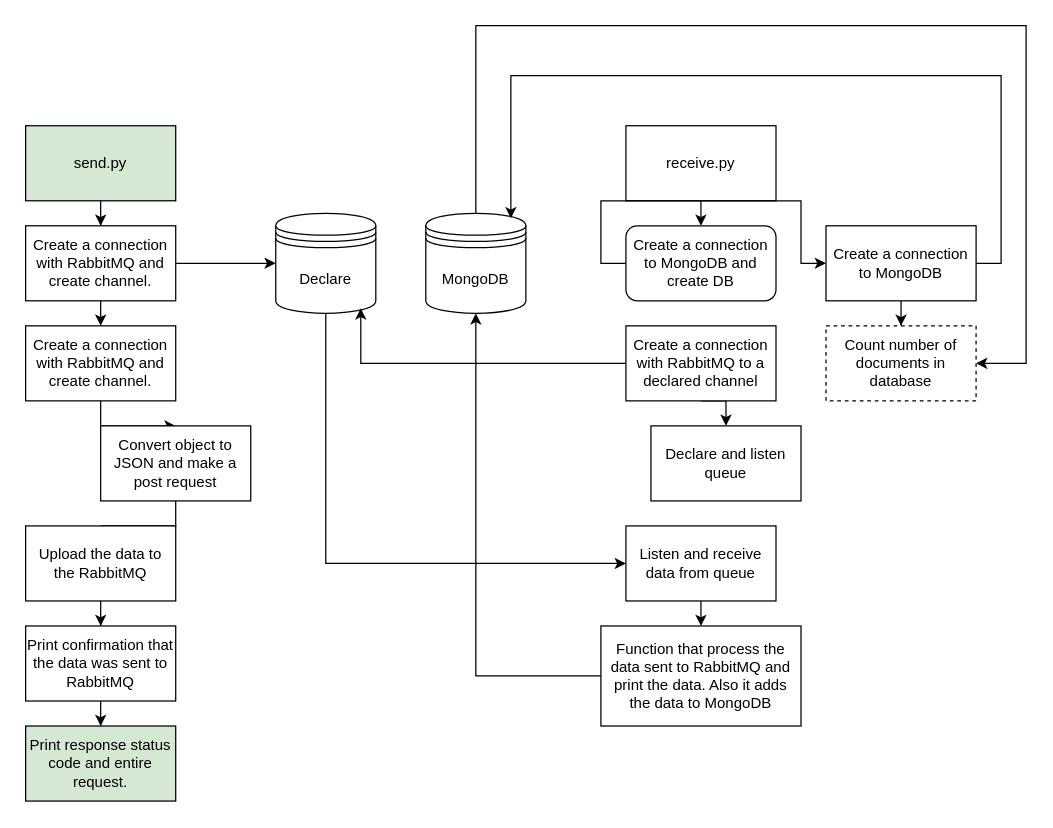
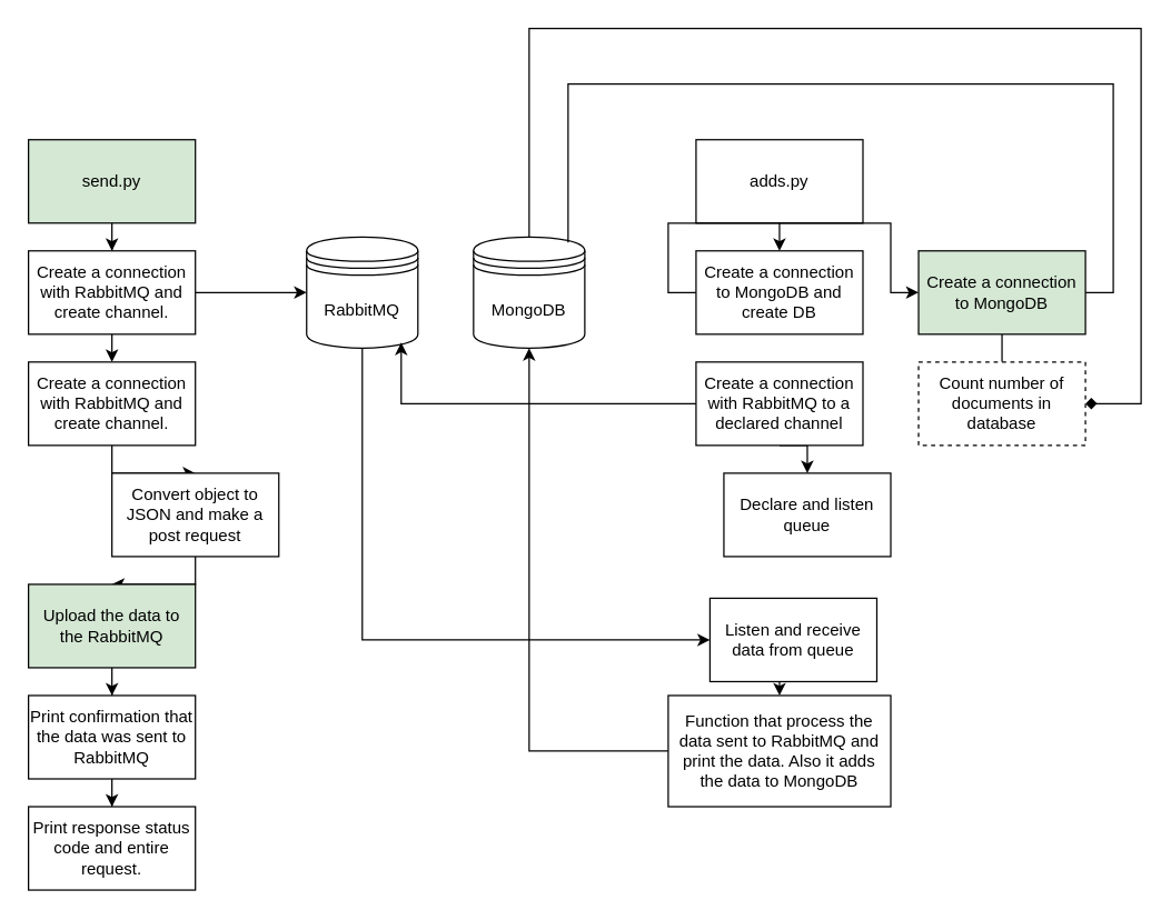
  <mxCell id="0" />
  <mxCell id="1" parent="0" />
  <mxCell id="2" style="edgeStyle=orthogonalEdgeStyle;rounded=0;orthogonalLoop=1;jettySize=auto;html=1;exitX=0.5;exitY=1;exitDx=0;exitDy=0;entryX=0;entryY=0.5;entryDx=0;entryDy=0;" edge="1" parent="1" source="3" target="32"><mxGeometry relative="1" as="geometry" /></mxCell>
- <mxCell id="3" value="Declare" style="shape=datastore;whiteSpace=wrap;html=1;" vertex="1" parent="1"><mxGeometry x="220" y="170" width="80" height="80" as="geometry" /></mxCell>
- <mxCell id="4" style="edgeStyle=orthogonalEdgeStyle;rounded=0;orthogonalLoop=1;jettySize=auto;html=1;exitX=0.5;exitY=0;exitDx=0;exitDy=0;entryX=1;entryY=0.5;entryDx=0;entryDy=0;" edge="1" parent="1" source="5" target="36"><mxGeometry relative="1" as="geometry"><Array as="points"><mxPoint x="380" y="20" /><mxPoint x="820" y="20" /><mxPoint x="820" y="290" /></Array></mxGeometry></mxCell>
+ <mxCell id="3" value="RabbitMQ" style="shape=datastore;whiteSpace=wrap;html=1;" vertex="1" parent="1"><mxGeometry x="220" y="170" width="80" height="80" as="geometry" /></mxCell>
+ <mxCell id="4" style="edgeStyle=orthogonalEdgeStyle;rounded=0;orthogonalLoop=1;jettySize=auto;html=1;exitX=0.5;exitY=0;exitDx=0;exitDy=0;entryX=1;entryY=0.5;entryDx=0;entryDy=0;endArrow=diamond;" edge="1" parent="1" source="5" target="36"><mxGeometry relative="1" as="geometry"><Array as="points"><mxPoint x="380" y="20" /><mxPoint x="820" y="20" /><mxPoint x="820" y="290" /></Array></mxGeometry></mxCell>
  <mxCell id="5" value="MongoDB" style="shape=datastore;whiteSpace=wrap;html=1;" vertex="1" parent="1"><mxGeometry x="340" y="170" width="80" height="80" as="geometry" /></mxCell>
  <mxCell id="6" style="edgeStyle=orthogonalEdgeStyle;rounded=0;orthogonalLoop=1;jettySize=auto;html=1;exitX=0.5;exitY=1;exitDx=0;exitDy=0;" edge="1" parent="1" source="7" target="10"><mxGeometry relative="1" as="geometry" /></mxCell>
  <mxCell id="7" value="send.py" style="rounded=0;whiteSpace=wrap;html=1;fillColor=#d5e8d4;" vertex="1" parent="1"><mxGeometry x="20" y="100" width="120" height="60" as="geometry" /></mxCell>
  <mxCell id="8" style="edgeStyle=orthogonalEdgeStyle;rounded=0;orthogonalLoop=1;jettySize=auto;html=1;exitX=0.5;exitY=1;exitDx=0;exitDy=0;entryX=0.5;entryY=0;entryDx=0;entryDy=0;" edge="1" parent="1" source="10" target="12"><mxGeometry relative="1" as="geometry" /></mxCell>
  <mxCell id="9" style="edgeStyle=orthogonalEdgeStyle;rounded=0;orthogonalLoop=1;jettySize=auto;html=1;exitX=1;exitY=0.5;exitDx=0;exitDy=0;entryX=0;entryY=0.5;entryDx=0;entryDy=0;" edge="1" parent="1" source="10" target="3"><mxGeometry relative="1" as="geometry" /></mxCell>
  <mxCell id="10" value="Create a connection with RabbitMQ and create channel." style="rounded=0;whiteSpace=wrap;html=1;" vertex="1" parent="1"><mxGeometry x="20" y="180" width="120" height="60" as="geometry" /></mxCell>
  <mxCell id="11" style="edgeStyle=orthogonalEdgeStyle;rounded=0;orthogonalLoop=1;jettySize=auto;html=1;exitX=0.5;exitY=1;exitDx=0;exitDy=0;entryX=0.5;entryY=0;entryDx=0;entryDy=0;" edge="1" parent="1" source="12" target="14"><mxGeometry relative="1" as="geometry" /></mxCell>
  <mxCell id="12" value="Create a connection with RabbitMQ and create channel." style="rounded=0;whiteSpace=wrap;html=1;" vertex="1" parent="1"><mxGeometry x="20" y="260" width="120" height="60" as="geometry" /></mxCell>
- <mxCell id="13" style="edgeStyle=orthogonalEdgeStyle;rounded=0;orthogonalLoop=1;jettySize=auto;html=1;exitX=0.5;exitY=1;exitDx=0;exitDy=0;entryX=0.5;entryY=0;entryDx=0;entryDy=0;endArrow=none;" edge="1" parent="1" source="14" target="16"><mxGeometry relative="1" as="geometry" /></mxCell>
+ <mxCell id="13" style="edgeStyle=orthogonalEdgeStyle;rounded=0;orthogonalLoop=1;jettySize=auto;html=1;exitX=0.5;exitY=1;exitDx=0;exitDy=0;entryX=0.5;entryY=0;entryDx=0;entryDy=0;" edge="1" parent="1" source="14" target="16"><mxGeometry relative="1" as="geometry" /></mxCell>
  <mxCell id="14" value="Convert object to JSON and make a post request" style="rounded=0;whiteSpace=wrap;html=1;" vertex="1" parent="1"><mxGeometry x="80" y="340" width="120" height="60" as="geometry" /></mxCell>
  <mxCell id="15" style="edgeStyle=orthogonalEdgeStyle;rounded=0;orthogonalLoop=1;jettySize=auto;html=1;exitX=0.5;exitY=1;exitDx=0;exitDy=0;" edge="1" parent="1" source="16" target="18"><mxGeometry relative="1" as="geometry" /></mxCell>
- <mxCell id="16" value="Upload the data to the RabbitMQ" style="rounded=0;whiteSpace=wrap;html=1;" vertex="1" parent="1"><mxGeometry x="20" y="420" width="120" height="60" as="geometry" /></mxCell>
+ <mxCell id="16" value="Upload the data to the RabbitMQ" style="rounded=0;whiteSpace=wrap;html=1;fillColor=#d5e8d4;" vertex="1" parent="1"><mxGeometry x="20" y="420" width="120" height="60" as="geometry" /></mxCell>
  <mxCell id="17" style="edgeStyle=orthogonalEdgeStyle;rounded=0;orthogonalLoop=1;jettySize=auto;html=1;exitX=0.5;exitY=1;exitDx=0;exitDy=0;" edge="1" parent="1" source="18" target="19"><mxGeometry relative="1" as="geometry" /></mxCell>
  <mxCell id="18" value="Print confirmation that the data was sent to RabbitMQ" style="rounded=0;whiteSpace=wrap;html=1;" vertex="1" parent="1"><mxGeometry x="20" y="500" width="120" height="60" as="geometry" /></mxCell>
- <mxCell id="19" value="Print response status code and entire request." style="rounded=0;whiteSpace=wrap;html=1;fillColor=#d5e8d4;" vertex="1" parent="1"><mxGeometry x="20" y="580" width="120" height="60" as="geometry" /></mxCell>
+ <mxCell id="19" value="Print response status code and entire request." style="rounded=0;whiteSpace=wrap;html=1;" vertex="1" parent="1"><mxGeometry x="20" y="580" width="120" height="60" as="geometry" /></mxCell>
  <mxCell id="20" style="edgeStyle=orthogonalEdgeStyle;rounded=0;orthogonalLoop=1;jettySize=auto;html=1;exitX=0.5;exitY=1;exitDx=0;exitDy=0;entryX=0.5;entryY=0;entryDx=0;entryDy=0;" edge="1" parent="1" source="21" target="23"><mxGeometry relative="1" as="geometry" /></mxCell>
- <mxCell id="21" value="receive.py" style="rounded=0;whiteSpace=wrap;html=1;" vertex="1" parent="1"><mxGeometry x="500" y="100" width="120" height="60" as="geometry" /></mxCell>
+ <mxCell id="21" value="adds.py" style="rounded=0;whiteSpace=wrap;html=1;" vertex="1" parent="1"><mxGeometry x="500" y="100" width="120" height="60" as="geometry" /></mxCell>
  <mxCell id="22" style="edgeStyle=orthogonalEdgeStyle;rounded=0;orthogonalLoop=1;jettySize=auto;html=1;exitX=0;exitY=0.5;exitDx=0;exitDy=0;" edge="1" parent="1" source="23" target="35"><mxGeometry relative="1" as="geometry" /></mxCell>
- <mxCell id="23" value="Create a connection to MongoDB and create DB" style="whiteSpace=wrap;html=1;rounded=1;" vertex="1" parent="1"><mxGeometry x="500" y="180" width="120" height="60" as="geometry" /></mxCell>
+ <mxCell id="23" value="Create a connection to MongoDB and create DB" style="rounded=0;whiteSpace=wrap;html=1;" vertex="1" parent="1"><mxGeometry x="500" y="180" width="120" height="60" as="geometry" /></mxCell>
  <mxCell id="24" style="edgeStyle=orthogonalEdgeStyle;rounded=0;orthogonalLoop=1;jettySize=auto;html=1;exitX=0;exitY=0.5;exitDx=0;exitDy=0;entryX=0.85;entryY=0.95;entryDx=0;entryDy=0;entryPerimeter=0;" edge="1" parent="1" source="26" target="3"><mxGeometry relative="1" as="geometry" /></mxCell>
  <mxCell id="25" style="edgeStyle=orthogonalEdgeStyle;rounded=0;orthogonalLoop=1;jettySize=auto;html=1;exitX=0.5;exitY=1;exitDx=0;exitDy=0;entryX=0.5;entryY=0;entryDx=0;entryDy=0;" edge="1" parent="1" source="26" target="27"><mxGeometry relative="1" as="geometry" /></mxCell>
  <mxCell id="26" value="Create a connection with RabbitMQ to a declared channel" style="rounded=0;whiteSpace=wrap;html=1;" vertex="1" parent="1"><mxGeometry x="500" y="260" width="120" height="60" as="geometry" /></mxCell>
  <mxCell id="27" value="Declare and listen queue" style="rounded=0;whiteSpace=wrap;html=1;" vertex="1" parent="1"><mxGeometry x="520" y="340" width="120" height="60" as="geometry" /></mxCell>
  <mxCell id="28" style="edgeStyle=orthogonalEdgeStyle;rounded=0;orthogonalLoop=1;jettySize=auto;html=1;exitX=0.5;exitY=1;exitDx=0;exitDy=0;entryX=0.5;entryY=0;entryDx=0;entryDy=0;" edge="1" parent="1" source="30"><mxGeometry relative="1" as="geometry"><mxPoint x="560" y="580" as="targetPoint" /></mxGeometry></mxCell>
  <mxCell id="29" style="edgeStyle=orthogonalEdgeStyle;rounded=0;orthogonalLoop=1;jettySize=auto;html=1;exitX=0;exitY=0.5;exitDx=0;exitDy=0;entryX=0.5;entryY=1;entryDx=0;entryDy=0;" edge="1" parent="1" source="30" target="5"><mxGeometry relative="1" as="geometry" /></mxCell>
  <mxCell id="30" value="Function that process the data sent to RabbitMQ and print the data. Also it adds the data to MongoDB" style="rounded=0;whiteSpace=wrap;html=1;" vertex="1" parent="1"><mxGeometry x="480" y="500" width="160" height="80" as="geometry" /></mxCell>
  <mxCell id="31" style="edgeStyle=orthogonalEdgeStyle;rounded=0;orthogonalLoop=1;jettySize=auto;html=1;exitX=0.5;exitY=1;exitDx=0;exitDy=0;entryX=0.5;entryY=0;entryDx=0;entryDy=0;" edge="1" parent="1" source="32" target="30"><mxGeometry relative="1" as="geometry" /></mxCell>
- <mxCell id="32" value="Listen and receive data from queue" style="rounded=0;whiteSpace=wrap;html=1;" vertex="1" parent="1"><mxGeometry x="500" y="420" width="120" height="60" as="geometry" /></mxCell>
- <mxCell id="33" style="edgeStyle=orthogonalEdgeStyle;rounded=0;orthogonalLoop=1;jettySize=auto;html=1;exitX=1;exitY=0.5;exitDx=0;exitDy=0;entryX=0.85;entryY=0.05;entryDx=0;entryDy=0;entryPerimeter=0;" edge="1" parent="1" source="35" target="5"><mxGeometry relative="1" as="geometry"><Array as="points"><mxPoint x="800" y="210" /><mxPoint x="800" y="60" /><mxPoint x="408" y="60" /></Array></mxGeometry></mxCell>
- <mxCell id="34" style="edgeStyle=orthogonalEdgeStyle;rounded=0;orthogonalLoop=1;jettySize=auto;html=1;exitX=0.5;exitY=1;exitDx=0;exitDy=0;" edge="1" parent="1" source="35" target="36"><mxGeometry relative="1" as="geometry" /></mxCell>
- <mxCell id="35" value="Create a connection to MongoDB" style="rounded=0;whiteSpace=wrap;html=1;" vertex="1" parent="1"><mxGeometry x="660" y="180" width="120" height="60" as="geometry" /></mxCell>
+ <mxCell id="32" value="Listen and receive data from queue" style="rounded=0;whiteSpace=wrap;html=1;" vertex="1" parent="1"><mxGeometry x="510" y="430" width="120" height="60" as="geometry" /></mxCell>
+ <mxCell id="33" style="edgeStyle=orthogonalEdgeStyle;rounded=0;orthogonalLoop=1;jettySize=auto;html=1;exitX=1;exitY=0.5;exitDx=0;exitDy=0;entryX=0.85;entryY=0.05;entryDx=0;entryDy=0;entryPerimeter=0;endArrow=none;" edge="1" parent="1" source="35" target="5"><mxGeometry relative="1" as="geometry"><Array as="points"><mxPoint x="800" y="210" /><mxPoint x="800" y="60" /><mxPoint x="408" y="60" /></Array></mxGeometry></mxCell>
+ <mxCell id="34" style="edgeStyle=orthogonalEdgeStyle;rounded=0;orthogonalLoop=1;jettySize=auto;html=1;exitX=0.5;exitY=1;exitDx=0;exitDy=0;endArrow=none;" edge="1" parent="1" source="35" target="36"><mxGeometry relative="1" as="geometry" /></mxCell>
+ <mxCell id="35" value="Create a connection to MongoDB" style="rounded=0;whiteSpace=wrap;html=1;fillColor=#d5e8d4;" vertex="1" parent="1"><mxGeometry x="660" y="180" width="120" height="60" as="geometry" /></mxCell>
  <mxCell id="36" value="Count number of documents in database" style="rounded=0;whiteSpace=wrap;html=1;dashed=1;" vertex="1" parent="1"><mxGeometry x="660" y="260" width="120" height="60" as="geometry" /></mxCell>
